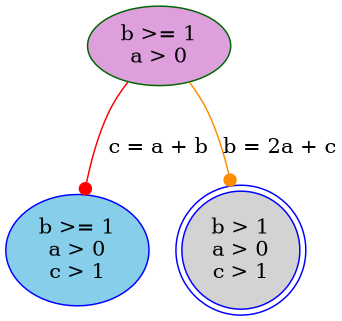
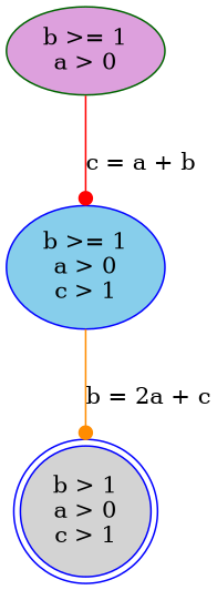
  digraph {
    node [color=blue style="solid,filled"]
    edge [arrowhead=dot]
    n1 [color=darkgreen fillcolor=plum label="b >= 1\na > 0"]
    n2 [fillcolor=skyblue label="b >= 1\na > 0\nc > 1"]
    n3 [fillcolor=lightgrey label="b > 1\na > 0\nc > 1" shape=doublecircle]
    n1 -> n2 [color=red label="\nc = a + b"]
-   n1 -> n3 [color=darkorange label="\nb = 2a + c"]
+   n2 -> n3 [color=darkorange label="\nb = 2a + c"]
  }
